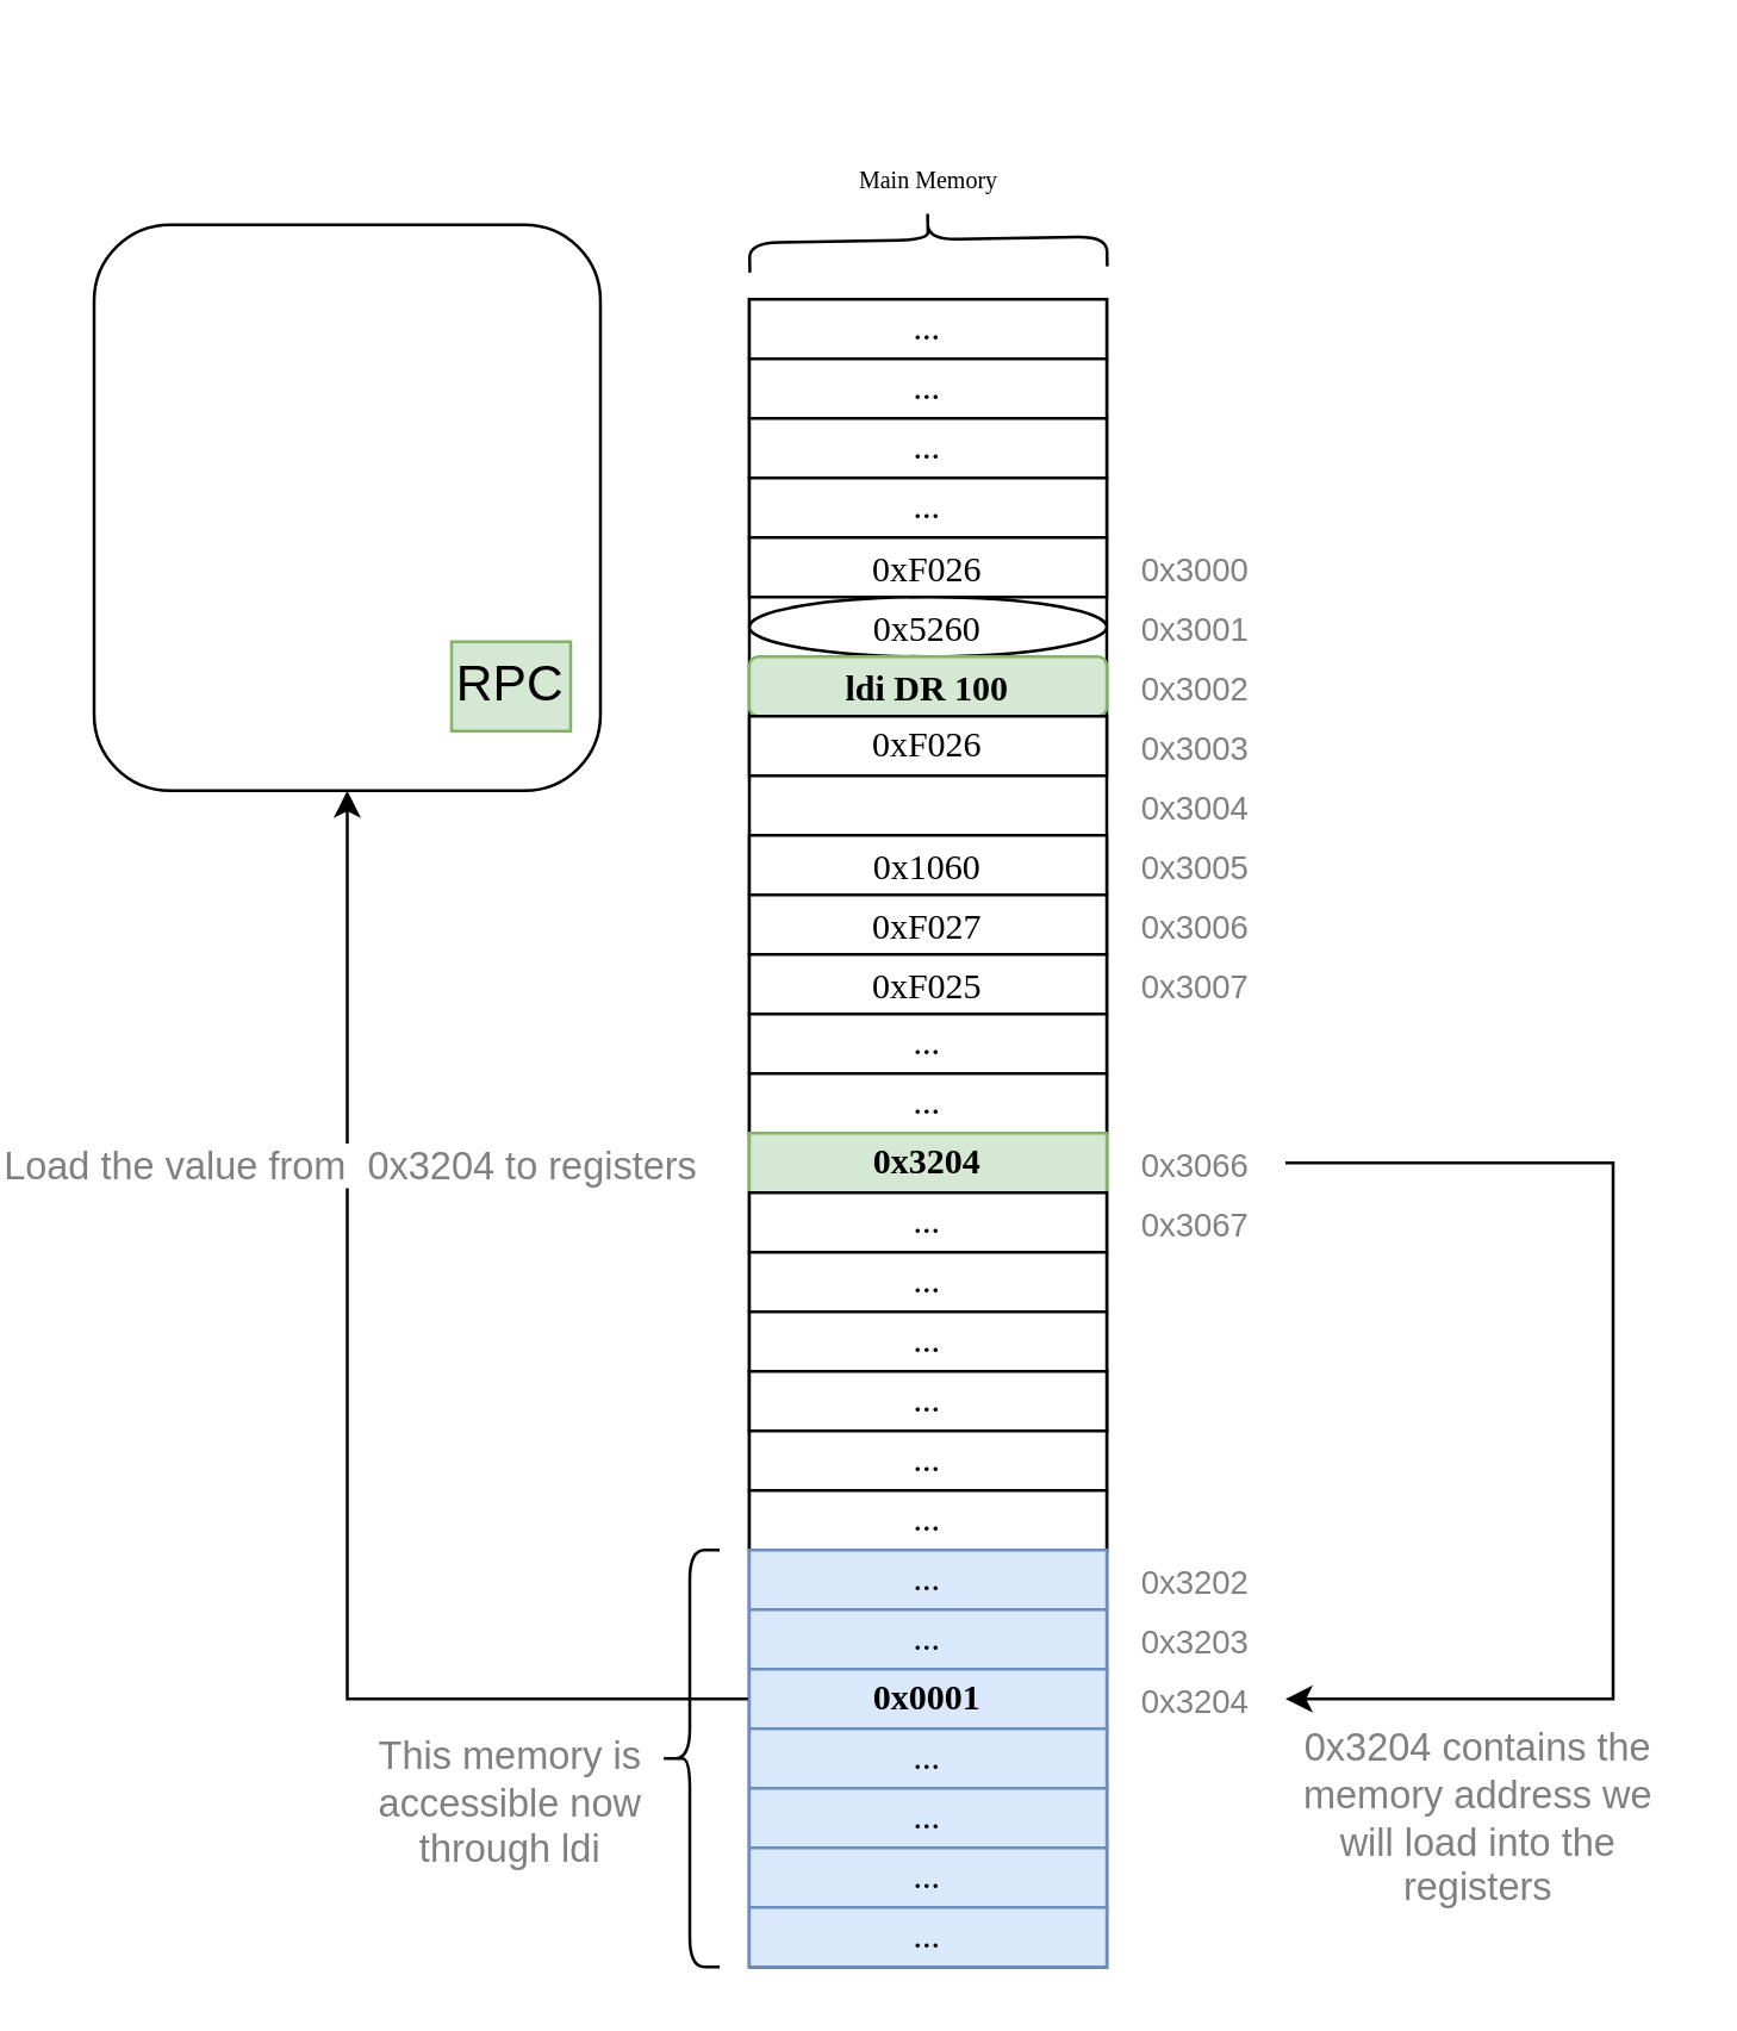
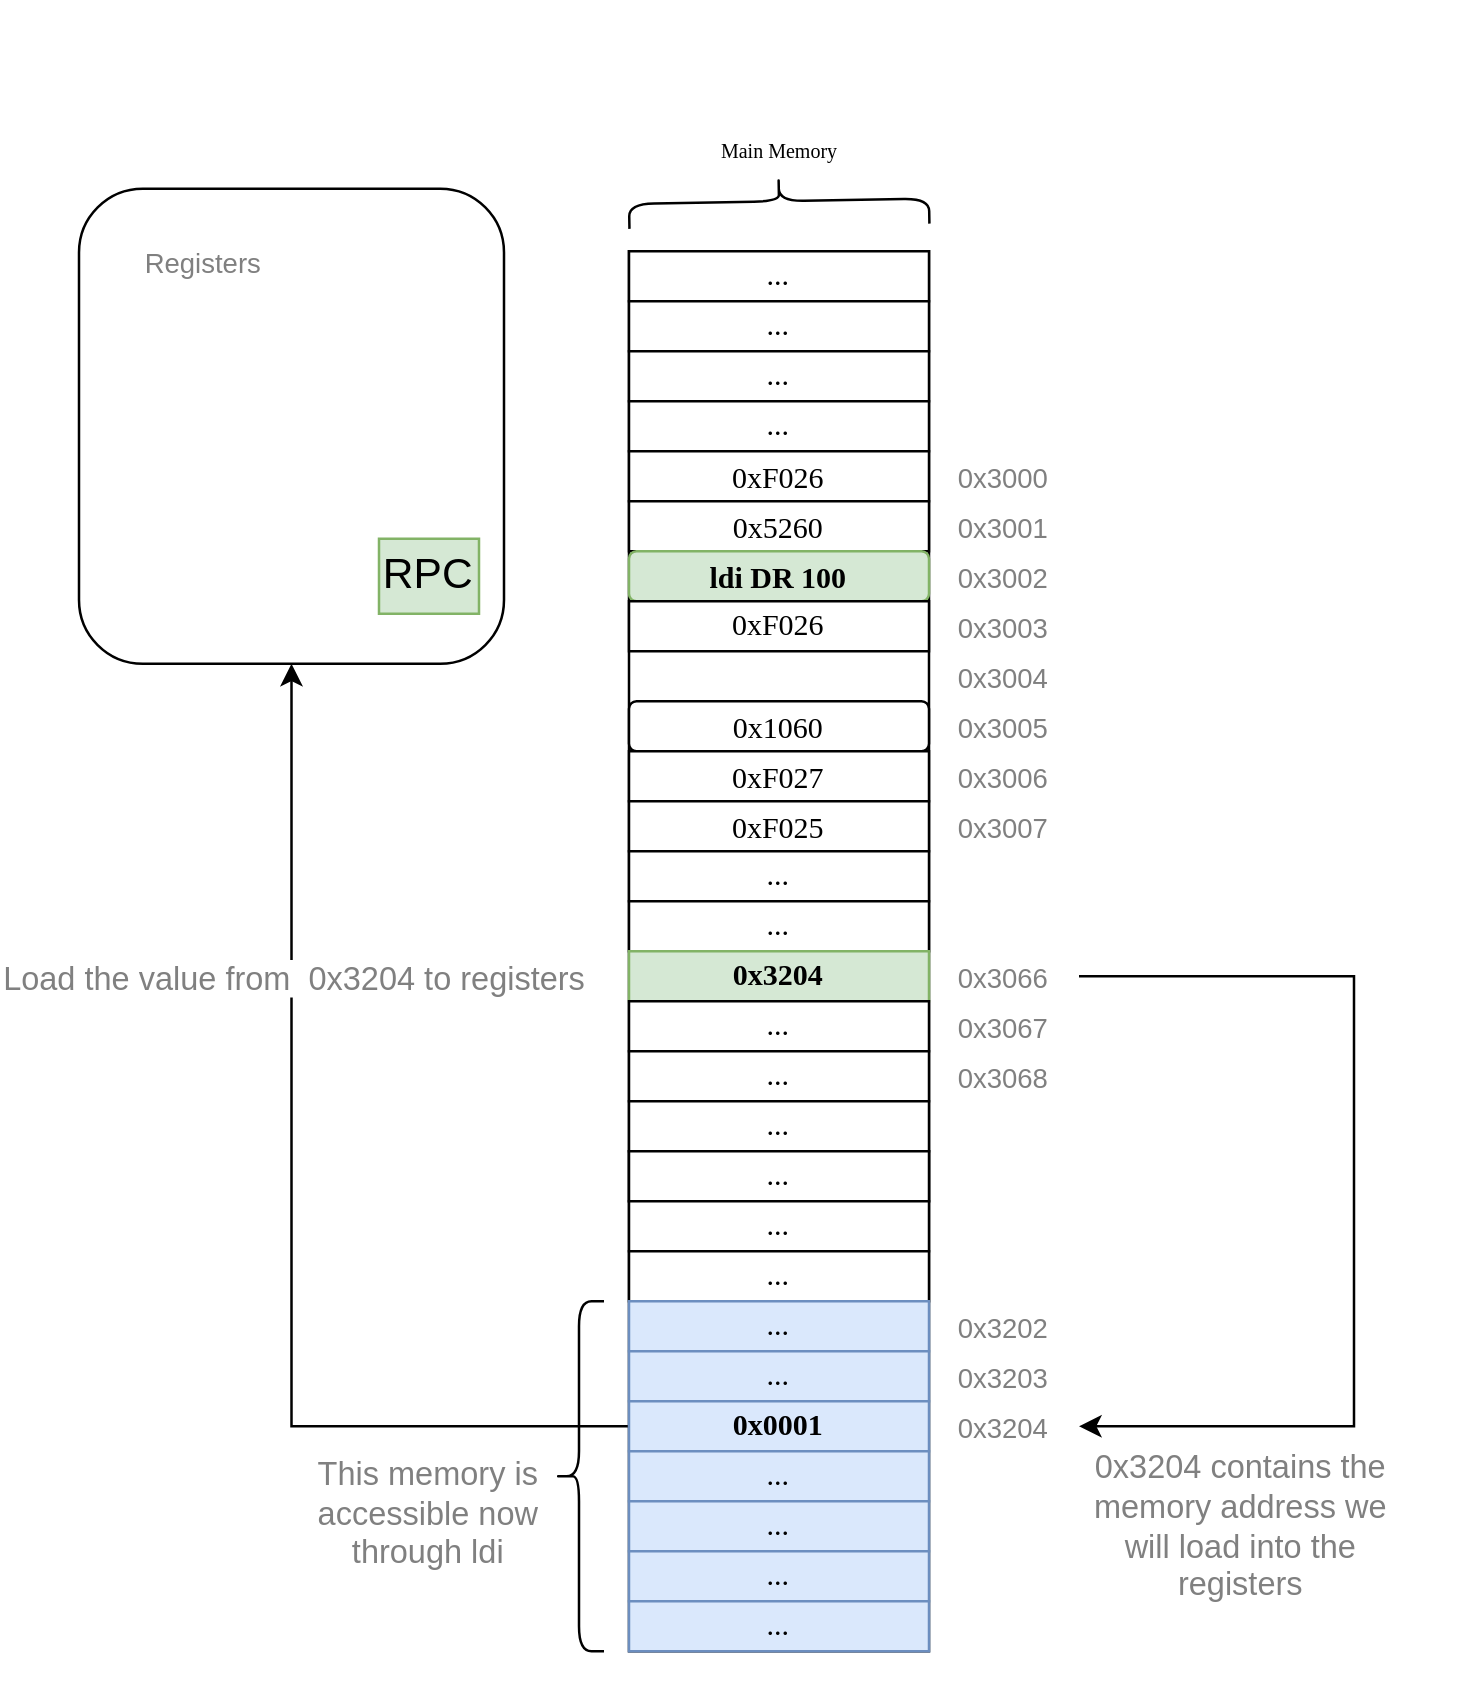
  <mxCell id="0" />
  <mxCell id="1" parent="0" />
  <mxCell id="2" value="" style="rounded=1;whiteSpace=wrap;html=1;labelBackgroundColor=none;fontSize=11;fontColor=#808080;fillColor=none;" vertex="1" parent="1"><mxGeometry x="20" y="75" width="170" height="190" as="geometry" /></mxCell>
  <mxCell id="3" value="" style="rounded=0;whiteSpace=wrap;html=1;fontFamily=Verdana;" parent="1" vertex="1"><mxGeometry x="240" y="100" width="120" height="380" as="geometry" /></mxCell>
  <mxCell id="4" value="..." style="rounded=0;whiteSpace=wrap;html=1;fontFamily=Verdana;" parent="1" vertex="1"><mxGeometry x="240" y="100" width="120" height="20" as="geometry" /></mxCell>
  <mxCell id="5" value="..." style="rounded=0;whiteSpace=wrap;html=1;fontFamily=Verdana;" parent="1" vertex="1"><mxGeometry x="240" y="120" width="120" height="20" as="geometry" /></mxCell>
  <mxCell id="6" value="..." style="rounded=0;whiteSpace=wrap;html=1;fontFamily=Verdana;" parent="1" vertex="1"><mxGeometry x="240" y="140" width="120" height="20" as="geometry" /></mxCell>
  <mxCell id="7" value="..." style="rounded=0;whiteSpace=wrap;html=1;fontFamily=Verdana;" parent="1" vertex="1"><mxGeometry x="240" y="160" width="120" height="20" as="geometry" /></mxCell>
  <mxCell id="8" value="&lt;div style=&quot;font-weight: normal ; font-size: 12px ; line-height: 18px&quot;&gt;&lt;div&gt;&lt;font color=&quot;#000000&quot; style=&quot;background-color: rgb(255 , 255 , 255)&quot;&gt;0xF026&lt;/font&gt;&lt;/div&gt;&lt;/div&gt;" style="rounded=0;whiteSpace=wrap;html=1;fontFamily=Verdana;" parent="1" vertex="1"><mxGeometry x="240" y="180" width="120" height="20" as="geometry" /></mxCell>
- <mxCell id="9" value="&lt;div style=&quot;line-height: 18px;&quot;&gt;&lt;span style=&quot;background-color: rgb(255 , 255 , 255)&quot;&gt;0x5260&lt;/span&gt;&lt;/div&gt;" style="ellipse;whiteSpace=wrap;html=1;fontFamily=Verdana;" parent="1" vertex="1"><mxGeometry x="240" y="200" width="120" height="20" as="geometry" /></mxCell>
+ <mxCell id="9" value="&lt;div style=&quot;line-height: 18px;&quot;&gt;&lt;span style=&quot;background-color: rgb(255 , 255 , 255)&quot;&gt;0x5260&lt;/span&gt;&lt;/div&gt;" style="rounded=0;whiteSpace=wrap;html=1;fontFamily=Verdana;" parent="1" vertex="1"><mxGeometry x="240" y="200" width="120" height="20" as="geometry" /></mxCell>
  <mxCell id="10" value="&lt;div style=&quot;line-height: 18px&quot;&gt;ldi DR 100&lt;/div&gt;" style="whiteSpace=wrap;html=1;fontFamily=Verdana;fillColor=#d5e8d4;strokeColor=#82b366;fontStyle=1;rounded=1;" parent="1" vertex="1"><mxGeometry x="240" y="220" width="120" height="20" as="geometry" /></mxCell>
  <mxCell id="11" value="&lt;span style=&quot;background-color: rgb(255, 255, 255);&quot;&gt;0xF026&lt;/span&gt;" style="rounded=0;whiteSpace=wrap;html=1;fontFamily=Verdana;" parent="1" vertex="1"><mxGeometry x="240" y="240" width="120" height="20" as="geometry" /></mxCell>
- <mxCell id="12" value="&lt;div style=&quot;line-height: 18px;&quot;&gt;&lt;div style=&quot;line-height: 18px;&quot;&gt;&lt;span style=&quot;background-color: rgb(255 , 255 , 255)&quot;&gt;0x1060&lt;/span&gt;&lt;/div&gt;&lt;/div&gt;" style="rounded=0;whiteSpace=wrap;html=1;fontFamily=Verdana;" parent="1" vertex="1"><mxGeometry x="240" y="280" width="120" height="20" as="geometry" /></mxCell>
+ <mxCell id="12" value="&lt;div style=&quot;line-height: 18px;&quot;&gt;&lt;div style=&quot;line-height: 18px;&quot;&gt;&lt;span style=&quot;background-color: rgb(255 , 255 , 255)&quot;&gt;0x1060&lt;/span&gt;&lt;/div&gt;&lt;/div&gt;" style="whiteSpace=wrap;html=1;fontFamily=Verdana;rounded=1;" parent="1" vertex="1"><mxGeometry x="240" y="280" width="120" height="20" as="geometry" /></mxCell>
  <mxCell id="13" value="&lt;div style=&quot;line-height: 18px;&quot;&gt;&lt;span style=&quot;background-color: rgb(255 , 255 , 255)&quot;&gt;0xF027&lt;/span&gt;&lt;/div&gt;" style="rounded=0;whiteSpace=wrap;html=1;fontFamily=Verdana;" parent="1" vertex="1"><mxGeometry x="240" y="300" width="120" height="20" as="geometry" /></mxCell>
  <mxCell id="14" value="&lt;div style=&quot;line-height: 18px;&quot;&gt;&lt;span style=&quot;background-color: rgb(255 , 255 , 255)&quot;&gt;0xF025&lt;/span&gt;&lt;/div&gt;" style="rounded=0;whiteSpace=wrap;html=1;fontFamily=Verdana;" parent="1" vertex="1"><mxGeometry x="240" y="320" width="120" height="20" as="geometry" /></mxCell>
  <mxCell id="15" value="..." style="rounded=0;whiteSpace=wrap;html=1;fontFamily=Verdana;" parent="1" vertex="1"><mxGeometry x="240" y="340" width="120" height="20" as="geometry" /></mxCell>
  <mxCell id="16" value="..." style="rounded=0;whiteSpace=wrap;html=1;fontFamily=Verdana;" parent="1" vertex="1"><mxGeometry x="240" y="360" width="120" height="20" as="geometry" /></mxCell>
  <mxCell id="17" value="0x3204" style="rounded=0;whiteSpace=wrap;html=1;fontFamily=Verdana;fillColor=#d5e8d4;strokeColor=#82b366;fontStyle=1" parent="1" vertex="1"><mxGeometry x="240" y="380" width="120" height="20" as="geometry" /></mxCell>
  <mxCell id="18" value="..." style="rounded=0;whiteSpace=wrap;html=1;fontFamily=Verdana;" parent="1" vertex="1"><mxGeometry x="240" y="400" width="120" height="20" as="geometry" /></mxCell>
  <mxCell id="19" value="..." style="rounded=0;whiteSpace=wrap;html=1;fontFamily=Verdana;" parent="1" vertex="1"><mxGeometry x="240" y="420" width="120" height="20" as="geometry" /></mxCell>
  <mxCell id="20" value="..." style="rounded=0;whiteSpace=wrap;html=1;fontFamily=Verdana;" parent="1" vertex="1"><mxGeometry x="240" y="440" width="120" height="20" as="geometry" /></mxCell>
  <mxCell id="21" value="" style="rounded=0;whiteSpace=wrap;html=1;fontFamily=Verdana;" parent="1" vertex="1"><mxGeometry x="240" y="460" width="120" height="200" as="geometry" /></mxCell>
  <mxCell id="22" value="" style="shape=curlyBracket;whiteSpace=wrap;html=1;rounded=1;labelBackgroundColor=#FFFFFF;fontFamily=Verdana;fontSize=8;fontColor=#000000;strokeColor=#000000;fillColor=#E6E6E6;rotation=89;" parent="1" vertex="1"><mxGeometry x="290" y="20" width="20" height="120" as="geometry" /></mxCell>
  <mxCell id="23" value="Main Memory" style="text;html=1;align=center;verticalAlign=middle;resizable=0;points=[];autosize=1;strokeColor=none;fillColor=none;fontSize=8;fontFamily=Verdana;fontColor=#000000;" parent="1" vertex="1"><mxGeometry x="265" y="50" width="70" height="20" as="geometry" /></mxCell>
  <mxCell id="24" value="RPC" style="rounded=0;whiteSpace=wrap;html=1;fontSize=17;fillColor=#d5e8d4;strokeColor=#82b366;" parent="1" vertex="1"><mxGeometry x="140" y="215" width="40" height="30" as="geometry" /></mxCell>
  <mxCell id="25" value="&lt;font color=&quot;#808080&quot; style=&quot;font-size: 11px&quot;&gt;0x3000&lt;/font&gt;" style="text;html=1;strokeColor=none;fillColor=none;align=center;verticalAlign=middle;whiteSpace=wrap;rounded=0;fontSize=17;fontColor=#D5E8D4;" parent="1" vertex="1"><mxGeometry x="360" y="180" width="60" height="20" as="geometry" /></mxCell>
  <mxCell id="26" value="&lt;font color=&quot;#808080&quot; style=&quot;font-size: 11px&quot;&gt;0x3001&lt;/font&gt;" style="text;html=1;strokeColor=none;fillColor=none;align=center;verticalAlign=middle;whiteSpace=wrap;rounded=0;fontSize=17;fontColor=#D5E8D4;" parent="1" vertex="1"><mxGeometry x="360" y="200" width="60" height="20" as="geometry" /></mxCell>
  <mxCell id="27" value="&lt;font color=&quot;#808080&quot; style=&quot;font-size: 11px&quot;&gt;0x3002&lt;/font&gt;" style="text;html=1;strokeColor=none;fillColor=none;align=center;verticalAlign=middle;whiteSpace=wrap;rounded=0;fontSize=17;fontColor=#D5E8D4;" parent="1" vertex="1"><mxGeometry x="360" y="220" width="60" height="20" as="geometry" /></mxCell>
  <mxCell id="28" value="&lt;font color=&quot;#808080&quot; style=&quot;font-size: 11px&quot;&gt;0x3003&lt;/font&gt;" style="text;html=1;strokeColor=none;fillColor=none;align=center;verticalAlign=middle;whiteSpace=wrap;rounded=0;fontSize=17;fontColor=#D5E8D4;" parent="1" vertex="1"><mxGeometry x="360" y="240" width="60" height="20" as="geometry" /></mxCell>
  <mxCell id="29" value="&lt;font color=&quot;#808080&quot; style=&quot;font-size: 11px&quot;&gt;0x3004&lt;/font&gt;" style="text;html=1;strokeColor=none;fillColor=none;align=center;verticalAlign=middle;whiteSpace=wrap;rounded=0;fontSize=17;fontColor=#D5E8D4;" parent="1" vertex="1"><mxGeometry x="360" y="260" width="60" height="20" as="geometry" /></mxCell>
  <mxCell id="30" value="&lt;font color=&quot;#808080&quot; style=&quot;font-size: 11px&quot;&gt;0x3005&lt;/font&gt;" style="text;html=1;strokeColor=none;fillColor=none;align=center;verticalAlign=middle;whiteSpace=wrap;rounded=0;fontSize=17;fontColor=#D5E8D4;" parent="1" vertex="1"><mxGeometry x="360" y="280" width="60" height="20" as="geometry" /></mxCell>
  <mxCell id="31" value="&lt;font color=&quot;#808080&quot; style=&quot;font-size: 11px&quot;&gt;0x3006&lt;/font&gt;" style="text;html=1;strokeColor=none;fillColor=none;align=center;verticalAlign=middle;whiteSpace=wrap;rounded=0;fontSize=17;fontColor=#D5E8D4;" parent="1" vertex="1"><mxGeometry x="360" y="300" width="60" height="20" as="geometry" /></mxCell>
  <mxCell id="32" value="&lt;font color=&quot;#808080&quot; style=&quot;font-size: 11px&quot;&gt;0x3007&lt;/font&gt;" style="text;html=1;strokeColor=none;fillColor=none;align=center;verticalAlign=middle;whiteSpace=wrap;rounded=0;fontSize=17;fontColor=#D5E8D4;" parent="1" vertex="1"><mxGeometry x="360" y="320" width="60" height="20" as="geometry" /></mxCell>
  <mxCell id="33" style="edgeStyle=orthogonalEdgeStyle;rounded=0;orthogonalLoop=1;jettySize=auto;html=1;exitX=1;exitY=0.5;exitDx=0;exitDy=0;entryX=1;entryY=0.5;entryDx=0;entryDy=0;fontSize=11;fontColor=#808080;strokeWidth=1;" edge="1" parent="1" source="34" target="51"><mxGeometry relative="1" as="geometry"><Array as="points"><mxPoint x="530" y="390" /><mxPoint x="530" y="570" /></Array></mxGeometry></mxCell>
  <mxCell id="34" value="&lt;font color=&quot;#808080&quot; style=&quot;font-size: 11px&quot;&gt;0x3066&lt;/font&gt;" style="text;html=1;strokeColor=none;fillColor=none;align=center;verticalAlign=middle;whiteSpace=wrap;rounded=0;fontSize=17;fontColor=#D5E8D4;" parent="1" vertex="1"><mxGeometry x="360" y="380" width="60" height="20" as="geometry" /></mxCell>
  <mxCell id="35" value="&lt;font color=&quot;#808080&quot; style=&quot;font-size: 11px&quot;&gt;0x3067&lt;/font&gt;" style="text;html=1;strokeColor=none;fillColor=none;align=center;verticalAlign=middle;whiteSpace=wrap;rounded=0;fontSize=17;fontColor=#D5E8D4;" parent="1" vertex="1"><mxGeometry x="360" y="400" width="60" height="20" as="geometry" /></mxCell>
+ <mxCell id="36" value="&lt;font color=&quot;#808080&quot; style=&quot;font-size: 11px&quot;&gt;0x3068&lt;/font&gt;" style="text;html=1;strokeColor=none;fillColor=none;align=center;verticalAlign=middle;whiteSpace=wrap;rounded=0;fontSize=17;fontColor=#D5E8D4;" parent="1" vertex="1"><mxGeometry x="360" y="420" width="60" height="20" as="geometry" /></mxCell>
  <mxCell id="37" value="..." style="rounded=0;whiteSpace=wrap;html=1;fontFamily=Verdana;" vertex="1" parent="1"><mxGeometry x="240" y="460" width="120" height="20" as="geometry" /></mxCell>
  <mxCell id="38" value="..." style="rounded=0;whiteSpace=wrap;html=1;fontFamily=Verdana;" vertex="1" parent="1"><mxGeometry x="240" y="480" width="120" height="20" as="geometry" /></mxCell>
  <mxCell id="39" value="..." style="rounded=0;whiteSpace=wrap;html=1;fontFamily=Verdana;" vertex="1" parent="1"><mxGeometry x="240" y="500" width="120" height="20" as="geometry" /></mxCell>
  <mxCell id="40" value="..." style="rounded=0;whiteSpace=wrap;html=1;fontFamily=Verdana;fillColor=#dae8fc;strokeColor=#6c8ebf;" vertex="1" parent="1"><mxGeometry x="240" y="520" width="120" height="20" as="geometry" /></mxCell>
  <mxCell id="41" value="..." style="rounded=0;whiteSpace=wrap;html=1;fontFamily=Verdana;fillColor=#dae8fc;strokeColor=#6c8ebf;" vertex="1" parent="1"><mxGeometry x="240" y="540" width="120" height="20" as="geometry" /></mxCell>
  <mxCell id="42" style="edgeStyle=orthogonalEdgeStyle;rounded=0;orthogonalLoop=1;jettySize=auto;html=1;exitX=0;exitY=0.5;exitDx=0;exitDy=0;fontSize=11;fontColor=#808080;strokeWidth=1;entryX=0.5;entryY=1;entryDx=0;entryDy=0;" edge="1" parent="1" source="44" target="2"><mxGeometry relative="1" as="geometry"><mxPoint x="40" y="190" as="targetPoint" /></mxGeometry></mxCell>
  <mxCell id="43" value="&lt;font style=&quot;font-size: 13px&quot;&gt;Load the value from&amp;nbsp; 0x3204 to registers&lt;/font&gt;" style="edgeLabel;html=1;align=center;verticalAlign=middle;resizable=0;points=[];fontSize=11;fontColor=#808080;" vertex="1" connectable="0" parent="42"><mxGeometry x="0.369" y="-2" relative="1" as="geometry"><mxPoint x="-2" y="-14" as="offset" /></mxGeometry></mxCell>
  <mxCell id="44" value="0x0001" style="rounded=0;whiteSpace=wrap;html=1;fontFamily=Verdana;fillColor=#dae8fc;strokeColor=#6c8ebf;fontStyle=1" vertex="1" parent="1"><mxGeometry x="240" y="560" width="120" height="20" as="geometry" /></mxCell>
  <mxCell id="45" value="..." style="rounded=0;whiteSpace=wrap;html=1;fontFamily=Verdana;fillColor=#dae8fc;strokeColor=#6c8ebf;" vertex="1" parent="1"><mxGeometry x="240" y="580" width="120" height="20" as="geometry" /></mxCell>
  <mxCell id="46" value="..." style="rounded=0;whiteSpace=wrap;html=1;fontFamily=Verdana;fillColor=#dae8fc;strokeColor=#6c8ebf;" vertex="1" parent="1"><mxGeometry x="240" y="600" width="120" height="20" as="geometry" /></mxCell>
  <mxCell id="47" value="..." style="rounded=0;whiteSpace=wrap;html=1;fontFamily=Verdana;fillColor=#dae8fc;strokeColor=#6c8ebf;" vertex="1" parent="1"><mxGeometry x="240" y="620" width="120" height="20" as="geometry" /></mxCell>
  <mxCell id="48" value="..." style="rounded=0;whiteSpace=wrap;html=1;fontFamily=Verdana;fillColor=#dae8fc;strokeColor=#6c8ebf;" vertex="1" parent="1"><mxGeometry x="240" y="640" width="120" height="20" as="geometry" /></mxCell>
  <mxCell id="49" value="&lt;font color=&quot;#808080&quot; style=&quot;font-size: 11px&quot;&gt;0x3202&lt;/font&gt;" style="text;html=1;strokeColor=none;fillColor=none;align=center;verticalAlign=middle;whiteSpace=wrap;rounded=0;fontSize=17;fontColor=#D5E8D4;" vertex="1" parent="1"><mxGeometry x="360" y="520" width="60" height="20" as="geometry" /></mxCell>
  <mxCell id="50" value="&lt;font color=&quot;#808080&quot; style=&quot;font-size: 11px&quot;&gt;0x3203&lt;/font&gt;" style="text;html=1;strokeColor=none;fillColor=none;align=center;verticalAlign=middle;whiteSpace=wrap;rounded=0;fontSize=17;fontColor=#D5E8D4;" vertex="1" parent="1"><mxGeometry x="360" y="540" width="60" height="20" as="geometry" /></mxCell>
  <mxCell id="51" value="&lt;font color=&quot;#808080&quot; style=&quot;font-size: 11px&quot;&gt;0x3204&lt;/font&gt;" style="text;html=1;strokeColor=none;fillColor=none;align=center;verticalAlign=middle;whiteSpace=wrap;rounded=0;fontSize=17;fontColor=#D5E8D4;" vertex="1" parent="1"><mxGeometry x="360" y="560" width="60" height="20" as="geometry" /></mxCell>
  <mxCell id="52" value="" style="shape=curlyBracket;whiteSpace=wrap;html=1;rounded=1;labelBackgroundColor=none;fontSize=11;fontColor=#808080;fillColor=none;" vertex="1" parent="1"><mxGeometry x="210" y="520" width="20" height="140" as="geometry" /></mxCell>
  <mxCell id="53" value="&lt;font style=&quot;font-size: 13px&quot;&gt;This memory is accessible now through ldi&lt;/font&gt;" style="text;html=1;strokeColor=none;fillColor=none;align=center;verticalAlign=middle;whiteSpace=wrap;rounded=0;labelBackgroundColor=none;fontSize=11;fontColor=#808080;" vertex="1" parent="1"><mxGeometry x="110" y="590" width="100" height="30" as="geometry" /></mxCell>
  <mxCell id="54" value="&lt;font style=&quot;font-size: 13px&quot;&gt;0x3204 contains the memory address we will load into the registers&lt;/font&gt;" style="text;html=1;strokeColor=none;fillColor=none;align=center;verticalAlign=middle;whiteSpace=wrap;rounded=0;labelBackgroundColor=none;fontSize=11;fontColor=#808080;strokeWidth=2;" vertex="1" parent="1"><mxGeometry x="420" y="577.5" width="130" height="65" as="geometry" /></mxCell>
+ <mxCell id="55" value="Registers" style="text;html=1;strokeColor=none;fillColor=none;align=center;verticalAlign=middle;whiteSpace=wrap;rounded=0;labelBackgroundColor=none;fontSize=11;fontColor=#808080;" vertex="1" parent="1"><mxGeometry x="40" y="90" width="60" height="30" as="geometry" /></mxCell>
